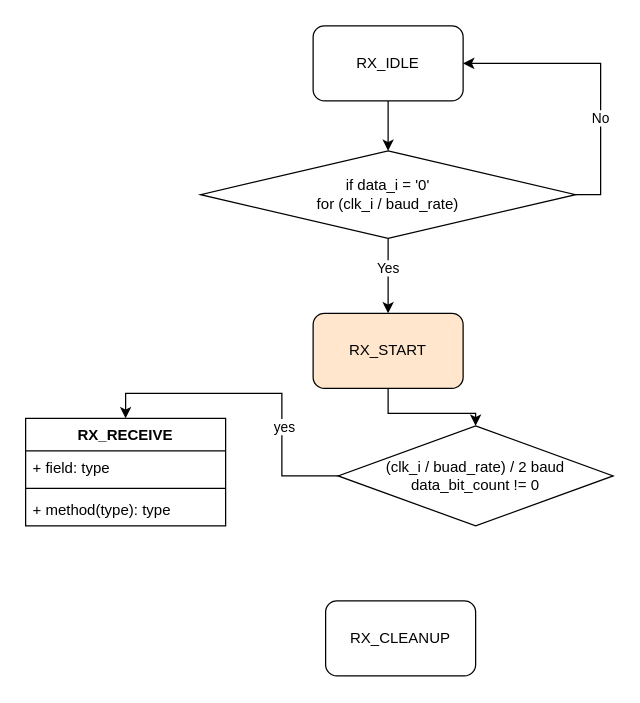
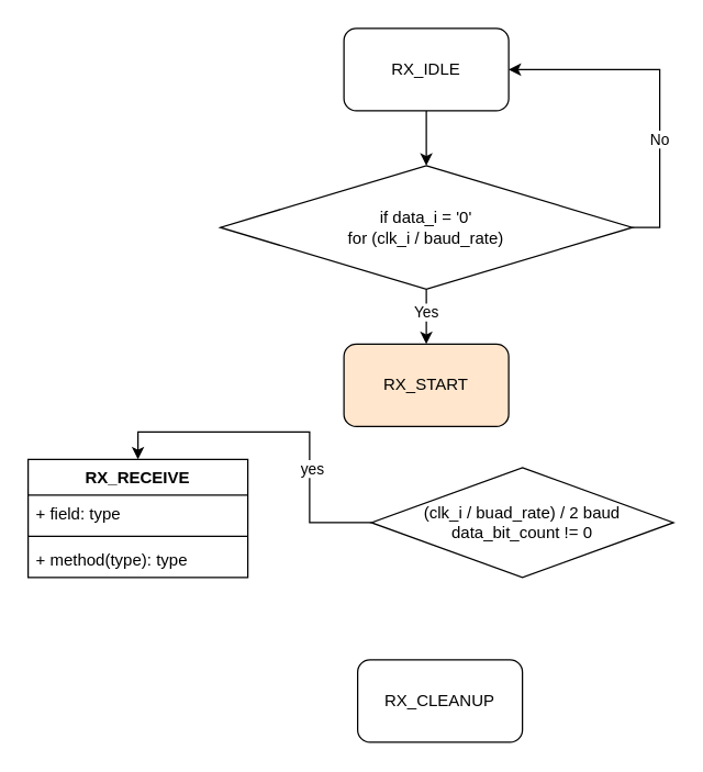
  <mxCell id="0" />
  <mxCell id="1" parent="0" />
- <mxCell id="2" style="edgeStyle=orthogonalEdgeStyle;rounded=0;orthogonalLoop=1;jettySize=auto;html=1;exitX=0.5;exitY=1;exitDx=0;exitDy=0;entryX=0.5;entryY=0;entryDx=0;entryDy=0;" edge="1" parent="1" source="3" target="14"><mxGeometry relative="1" as="geometry" /></mxCell>
  <mxCell id="3" value="RX_START" style="rounded=1;whiteSpace=wrap;html=1;fillColor=#ffe6cc;" vertex="1" parent="1"><mxGeometry x="250" y="250" width="120" height="60" as="geometry" /></mxCell>
  <mxCell id="4" style="edgeStyle=orthogonalEdgeStyle;rounded=0;orthogonalLoop=1;jettySize=auto;html=1;" edge="1" parent="1" source="5" target="11"><mxGeometry relative="1" as="geometry" /></mxCell>
  <mxCell id="5" value="RX_IDLE" style="rounded=1;whiteSpace=wrap;html=1;" vertex="1" parent="1"><mxGeometry x="250" y="20" width="120" height="60" as="geometry" /></mxCell>
  <mxCell id="6" value="RX_CLEANUP" style="rounded=1;whiteSpace=wrap;html=1;" vertex="1" parent="1"><mxGeometry x="260" y="480" width="120" height="60" as="geometry" /></mxCell>
  <mxCell id="7" style="edgeStyle=orthogonalEdgeStyle;rounded=0;orthogonalLoop=1;jettySize=auto;html=1;exitX=1;exitY=0.5;exitDx=0;exitDy=0;entryX=1;entryY=0.5;entryDx=0;entryDy=0;" edge="1" parent="1" source="11" target="5"><mxGeometry relative="1" as="geometry" /></mxCell>
  <mxCell id="8" value="No" style="edgeLabel;html=1;align=center;verticalAlign=middle;resizable=0;points=[];" vertex="1" connectable="0" parent="7"><mxGeometry x="-0.306" y="1" relative="1" as="geometry"><mxPoint as="offset" /></mxGeometry></mxCell>
  <mxCell id="9" style="edgeStyle=orthogonalEdgeStyle;rounded=0;orthogonalLoop=1;jettySize=auto;html=1;exitX=0.5;exitY=1;exitDx=0;exitDy=0;entryX=0.5;entryY=0;entryDx=0;entryDy=0;" edge="1" parent="1" source="11" target="3"><mxGeometry relative="1" as="geometry" /></mxCell>
  <mxCell id="10" value="Yes" style="edgeLabel;html=1;align=center;verticalAlign=middle;resizable=0;points=[];" vertex="1" connectable="0" parent="9"><mxGeometry x="-0.217" y="-1" relative="1" as="geometry"><mxPoint as="offset" /></mxGeometry></mxCell>
- <mxCell id="11" value="if data_i = '0'&lt;br&gt;for (clk_i / baud_rate)" style="rhombus;whiteSpace=wrap;html=1;" vertex="1" parent="1"><mxGeometry x="160" y="120" width="300" height="70" as="geometry" /></mxCell>
+ <mxCell id="11" value="if data_i = '0'&lt;br&gt;for (clk_i / baud_rate)" style="rhombus;whiteSpace=wrap;html=1;" vertex="1" parent="1"><mxGeometry x="160" y="120" width="300" height="90" as="geometry" /></mxCell>
  <mxCell id="12" style="edgeStyle=orthogonalEdgeStyle;rounded=0;orthogonalLoop=1;jettySize=auto;html=1;exitX=0;exitY=0.5;exitDx=0;exitDy=0;entryX=0.5;entryY=0;entryDx=0;entryDy=0;" edge="1" parent="1" source="14" target="15"><mxGeometry relative="1" as="geometry"><mxPoint x="135" y="360" as="targetPoint" /></mxGeometry></mxCell>
  <mxCell id="13" value="yes" style="edgeLabel;html=1;align=center;verticalAlign=middle;resizable=0;points=[];" vertex="1" connectable="0" parent="12"><mxGeometry x="-0.337" y="-1" relative="1" as="geometry"><mxPoint as="offset" /></mxGeometry></mxCell>
  <mxCell id="14" value="(clk_i / buad_rate) / 2 baud data_bit_count != 0" style="rhombus;whiteSpace=wrap;html=1;" vertex="1" parent="1"><mxGeometry x="270" y="340" width="220" height="80" as="geometry" /></mxCell>
  <mxCell id="15" value="RX_RECEIVE" style="swimlane;fontStyle=1;align=center;verticalAlign=top;childLayout=stackLayout;horizontal=1;startSize=26;horizontalStack=0;resizeParent=1;resizeParentMax=0;resizeLast=0;collapsible=1;marginBottom=0;" vertex="1" parent="1"><mxGeometry x="20" y="334" width="160" height="86" as="geometry" /></mxCell>
  <mxCell id="16" value="+ field: type" style="text;strokeColor=none;fillColor=none;align=left;verticalAlign=top;spacingLeft=4;spacingRight=4;overflow=hidden;rotatable=0;points=[[0,0.5],[1,0.5]];portConstraint=eastwest;" vertex="1" parent="15"><mxGeometry y="26" width="160" height="26" as="geometry" /></mxCell>
  <mxCell id="17" value="" style="line;strokeWidth=1;fillColor=none;align=left;verticalAlign=middle;spacingTop=-1;spacingLeft=3;spacingRight=3;rotatable=0;labelPosition=right;points=[];portConstraint=eastwest;" vertex="1" parent="15"><mxGeometry y="52" width="160" height="8" as="geometry" /></mxCell>
  <mxCell id="18" value="+ method(type): type" style="text;strokeColor=none;fillColor=none;align=left;verticalAlign=top;spacingLeft=4;spacingRight=4;overflow=hidden;rotatable=0;points=[[0,0.5],[1,0.5]];portConstraint=eastwest;" vertex="1" parent="15"><mxGeometry y="60" width="160" height="26" as="geometry" /></mxCell>
